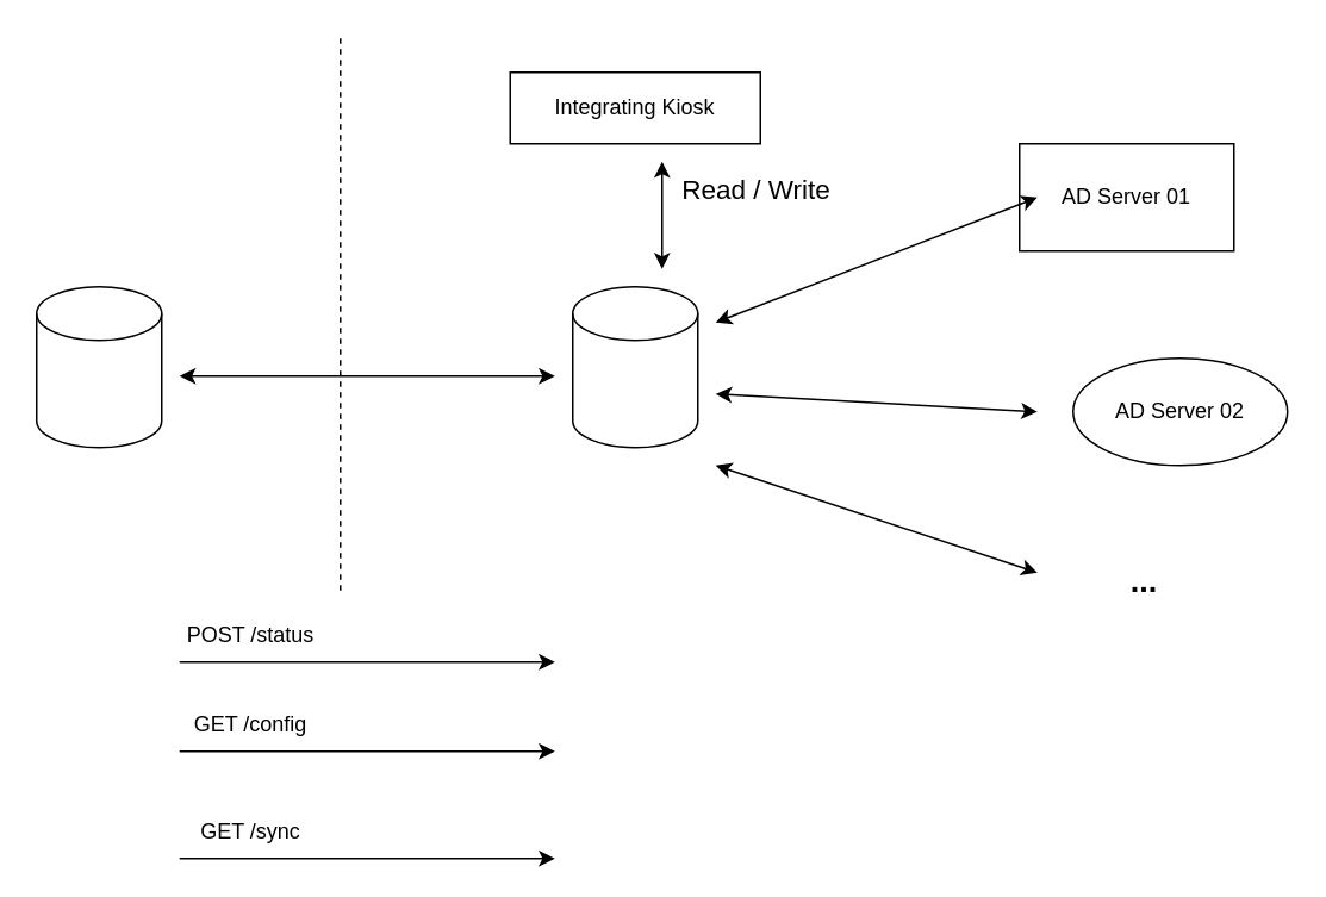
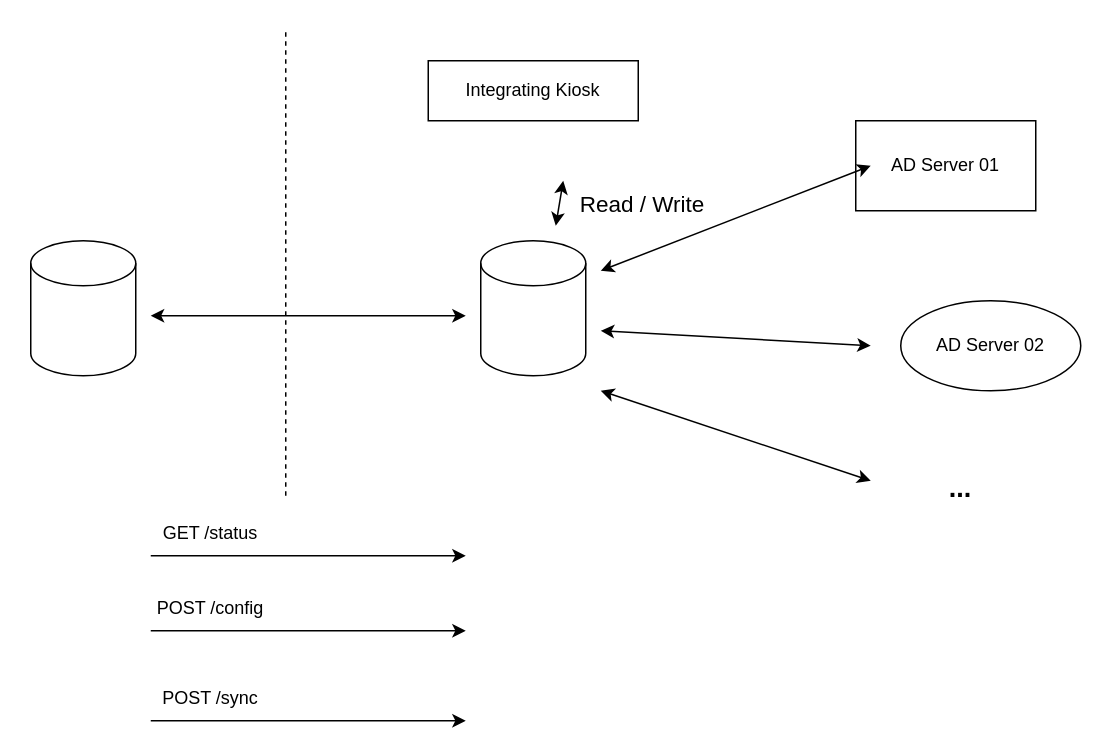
  <mxCell id="0" />
  <mxCell id="1" parent="0" />
  <mxCell id="2" value="" style="shape=cylinder3;whiteSpace=wrap;html=1;boundedLbl=1;backgroundOutline=1;size=15;" vertex="1" parent="1"><mxGeometry x="20" y="160" width="70" height="90" as="geometry" /></mxCell>
  <mxCell id="3" value="" style="shape=cylinder3;whiteSpace=wrap;html=1;boundedLbl=1;backgroundOutline=1;size=15;" vertex="1" parent="1"><mxGeometry x="320" y="160" width="70" height="90" as="geometry" /></mxCell>
  <mxCell id="4" value="Integrating Kiosk" style="rounded=0;whiteSpace=wrap;html=1;" vertex="1" parent="1"><mxGeometry x="285" y="40" width="140" height="40" as="geometry" /></mxCell>
  <mxCell id="5" value="AD Server 01" style="rounded=0;whiteSpace=wrap;html=1;" vertex="1" parent="1"><mxGeometry x="570" y="80" width="120" height="60" as="geometry" /></mxCell>
  <mxCell id="6" value="AD Server 02" style="ellipse;whiteSpace=wrap;html=1;" vertex="1" parent="1"><mxGeometry x="600" y="200" width="120" height="60" as="geometry" /></mxCell>
  <mxCell id="7" value="" style="endArrow=none;dashed=1;html=1;rounded=0;" edge="1" parent="1"><mxGeometry width="50" height="50" relative="1" as="geometry"><mxPoint x="190" y="330" as="sourcePoint" /><mxPoint x="190" y="20" as="targetPoint" /></mxGeometry></mxCell>
  <mxCell id="8" value="" style="endArrow=classic;startArrow=classic;html=1;rounded=0;" edge="1" parent="1"><mxGeometry width="50" height="50" relative="1" as="geometry"><mxPoint x="400" y="180" as="sourcePoint" /><mxPoint x="580" y="110" as="targetPoint" /></mxGeometry></mxCell>
  <mxCell id="9" value="" style="endArrow=classic;startArrow=classic;html=1;rounded=0;" edge="1" parent="1"><mxGeometry width="50" height="50" relative="1" as="geometry"><mxPoint x="400" y="220" as="sourcePoint" /><mxPoint x="580" y="230" as="targetPoint" /></mxGeometry></mxCell>
  <mxCell id="10" value="" style="endArrow=classic;startArrow=classic;html=1;rounded=0;" edge="1" parent="1"><mxGeometry width="50" height="50" relative="1" as="geometry"><mxPoint x="100" y="210" as="sourcePoint" /><mxPoint x="310" y="210" as="targetPoint" /></mxGeometry></mxCell>
  <mxCell id="11" value="" style="endArrow=classic;html=1;rounded=0;" edge="1" parent="1"><mxGeometry width="50" height="50" relative="1" as="geometry"><mxPoint x="100" y="370" as="sourcePoint" /><mxPoint x="310" y="370" as="targetPoint" /></mxGeometry></mxCell>
- <mxCell id="12" value="POST /status" style="text;html=1;strokeColor=none;fillColor=none;align=center;verticalAlign=middle;whiteSpace=wrap;rounded=0;" vertex="1" parent="1"><mxGeometry x="90" y="340" width="100" height="30" as="geometry" /></mxCell>
- <mxCell id="13" value="GET /config" style="text;html=1;strokeColor=none;fillColor=none;align=center;verticalAlign=middle;whiteSpace=wrap;rounded=0;" vertex="1" parent="1"><mxGeometry x="90" y="390" width="100" height="30" as="geometry" /></mxCell>
+ <mxCell id="12" value="GET /status" style="text;html=1;strokeColor=none;fillColor=none;align=center;verticalAlign=middle;whiteSpace=wrap;rounded=0;" vertex="1" parent="1"><mxGeometry x="90" y="340" width="100" height="30" as="geometry" /></mxCell>
+ <mxCell id="13" value="POST /config" style="text;html=1;strokeColor=none;fillColor=none;align=center;verticalAlign=middle;whiteSpace=wrap;rounded=0;" vertex="1" parent="1"><mxGeometry x="90" y="390" width="100" height="30" as="geometry" /></mxCell>
  <mxCell id="14" value="" style="endArrow=classic;html=1;rounded=0;" edge="1" parent="1"><mxGeometry width="50" height="50" relative="1" as="geometry"><mxPoint x="100" y="420" as="sourcePoint" /><mxPoint x="310" y="420" as="targetPoint" /></mxGeometry></mxCell>
  <mxCell id="15" value="" style="endArrow=classic;html=1;rounded=0;" edge="1" parent="1"><mxGeometry width="50" height="50" relative="1" as="geometry"><mxPoint x="100" y="480" as="sourcePoint" /><mxPoint x="310" y="480" as="targetPoint" /></mxGeometry></mxCell>
- <mxCell id="16" value="GET /sync" style="text;html=1;strokeColor=none;fillColor=none;align=center;verticalAlign=middle;whiteSpace=wrap;rounded=0;" vertex="1" parent="1"><mxGeometry x="90" y="450" width="100" height="30" as="geometry" /></mxCell>
+ <mxCell id="16" value="POST /sync" style="text;html=1;strokeColor=none;fillColor=none;align=center;verticalAlign=middle;whiteSpace=wrap;rounded=0;" vertex="1" parent="1"><mxGeometry x="90" y="450" width="100" height="30" as="geometry" /></mxCell>
  <mxCell id="17" value="" style="endArrow=classic;startArrow=classic;html=1;rounded=0;" edge="1" parent="1"><mxGeometry width="50" height="50" relative="1" as="geometry"><mxPoint x="400" y="260" as="sourcePoint" /><mxPoint x="580" y="320" as="targetPoint" /></mxGeometry></mxCell>
  <mxCell id="18" value="&lt;b&gt;&lt;font style=&quot;font-size: 18px&quot;&gt;...&lt;/font&gt;&lt;/b&gt;" style="text;html=1;strokeColor=none;fillColor=none;align=center;verticalAlign=middle;whiteSpace=wrap;rounded=0;" vertex="1" parent="1"><mxGeometry x="610" y="310" width="60" height="30" as="geometry" /></mxCell>
  <mxCell id="19" value="" style="endArrow=classic;html=1;rounded=0;fontSize=18;exitX=0;exitY=0;exitDx=0;exitDy=0;startArrow=classic;startFill=1;" edge="1" parent="1" source="20"><mxGeometry width="50" height="50" relative="1" as="geometry"><mxPoint x="370" y="100" as="sourcePoint" /><mxPoint x="370" y="150" as="targetPoint" /></mxGeometry></mxCell>
- <mxCell id="20" value="&lt;font style=&quot;font-size: 15px&quot;&gt;Read / Write&lt;/font&gt;" style="text;html=1;strokeColor=none;fillColor=none;align=center;verticalAlign=middle;whiteSpace=wrap;rounded=0;fontSize=18;" vertex="1" parent="1"><mxGeometry x="370" y="90" width="106" height="30" as="geometry" /></mxCell>
+ <mxCell id="20" value="&lt;font style=&quot;font-size: 15px&quot;&gt;Read / Write&lt;/font&gt;" style="text;html=1;strokeColor=none;fillColor=none;align=center;verticalAlign=middle;whiteSpace=wrap;rounded=0;fontSize=18;" vertex="1" parent="1"><mxGeometry x="375" y="120" width="106" height="30" as="geometry" /></mxCell>
